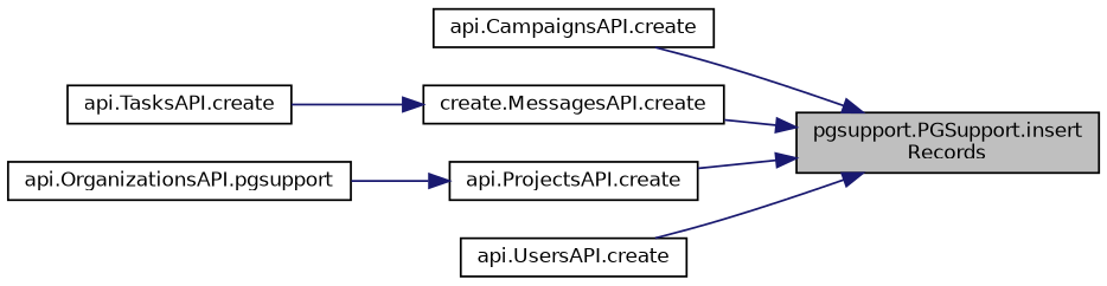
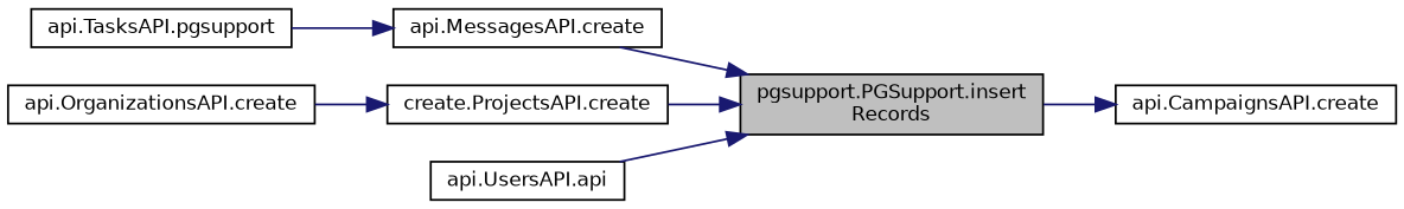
  digraph {
    rankdir=RL
    node [color=black fillcolor=white fontname=Helvetica fontsize=10 shape=record style=filled]
    edge [color=midnightblue dir=back fontname=Helvetica fontsize=10 labelfontname=Helvetica labelfontsize=10 style=solid]
    n1 [fillcolor=grey75 fontcolor=black height=0.2 label="pgsupport.PGSupport.insert\lRecords" width=0.4]
    n2 [height=0.2 label="api.CampaignsAPI.create" width=0.4]
-   n3 [height=0.2 label="create.MessagesAPI.create" width=0.4]
-   n4 [height=0.2 label="api.ProjectsAPI.create" width=0.4]
-   n5 [height=0.2 label="api.UsersAPI.create" width=0.4]
-   n6 [height=0.2 label="api.TasksAPI.create" width=0.4]
-   n7 [height=0.2 label="api.OrganizationsAPI.pgsupport" width=0.4]
-   n1 -> n2
+   n3 [height=0.2 label="api.MessagesAPI.create" width=0.4]
+   n4 [height=0.2 label="create.ProjectsAPI.create" width=0.4]
+   n5 [height=0.2 label="api.UsersAPI.api" width=0.4]
+   n6 [height=0.2 label="api.TasksAPI.pgsupport" width=0.4]
+   n7 [height=0.2 label="api.OrganizationsAPI.create" width=0.4]
+   n2 -> n1
    n1 -> n3
    n1 -> n4
    n1 -> n5
    n3 -> n6
    n4 -> n7
  }
